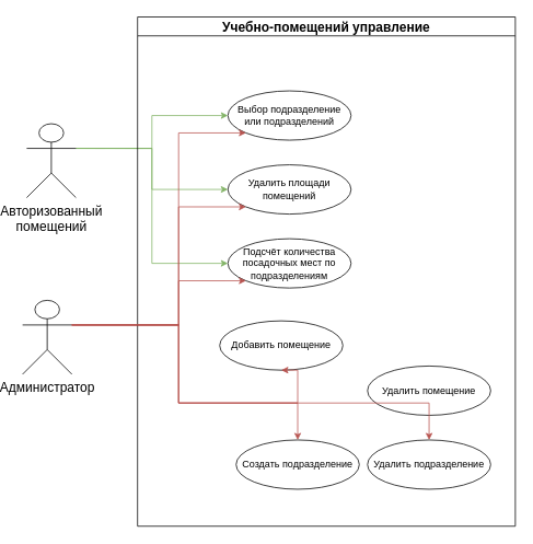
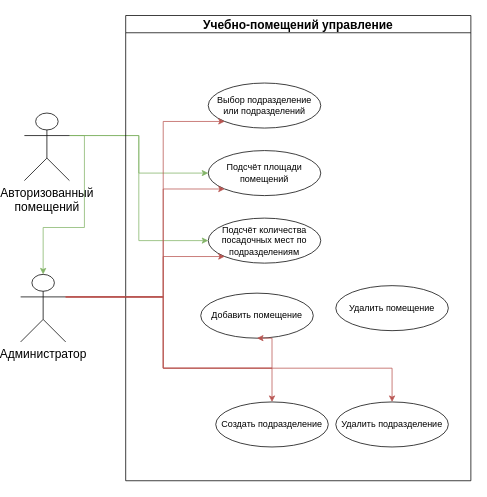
  <mxCell id="0" />
  <mxCell id="1" parent="0" />
  <mxCell id="2" value="Выбор подразделение или подразделений" style="ellipse;whiteSpace=wrap;html=1;" parent="1" vertex="1"><mxGeometry x="270" y="110" width="150" height="60" as="geometry" /></mxCell>
- <mxCell id="3" value="Удалить площади помещений" style="ellipse;whiteSpace=wrap;html=1;" parent="1" vertex="1"><mxGeometry x="270" y="200" width="150" height="60" as="geometry" /></mxCell>
+ <mxCell id="3" value="Подсчёт площади помещений" style="ellipse;whiteSpace=wrap;html=1;" parent="1" vertex="1"><mxGeometry x="270" y="200" width="150" height="60" as="geometry" /></mxCell>
  <mxCell id="4" value="Подсчёт количества посадочных мест по подразделениям" style="ellipse;whiteSpace=wrap;html=1;" parent="1" vertex="1"><mxGeometry x="270" y="290" width="150" height="60" as="geometry" /></mxCell>
- <mxCell id="5" style="edgeStyle=orthogonalEdgeStyle;rounded=0;orthogonalLoop=1;jettySize=auto;html=1;exitX=1;exitY=0.333;exitDx=0;exitDy=0;exitPerimeter=0;entryX=0;entryY=0.5;entryDx=0;entryDy=0;fontSize=16;fillColor=#d5e8d4;strokeColor=#82b366;" parent="1" source="8" target="2" edge="1"><mxGeometry relative="1" as="geometry" /></mxCell>
+ <mxCell id="5" style="edgeStyle=orthogonalEdgeStyle;rounded=0;orthogonalLoop=1;jettySize=auto;html=1;exitX=1;exitY=0.333;exitDx=0;exitDy=0;exitPerimeter=0;fontSize=16;fillColor=#d5e8d4;strokeColor=#82b366;" parent="1" source="8" target="12" edge="1"><mxGeometry relative="1" as="geometry" /></mxCell>
  <mxCell id="6" style="edgeStyle=orthogonalEdgeStyle;rounded=0;orthogonalLoop=1;jettySize=auto;html=1;exitX=1;exitY=0.333;exitDx=0;exitDy=0;exitPerimeter=0;fontSize=16;fillColor=#d5e8d4;strokeColor=#82b366;" parent="1" source="8" target="3" edge="1"><mxGeometry relative="1" as="geometry" /></mxCell>
  <mxCell id="7" style="edgeStyle=orthogonalEdgeStyle;rounded=0;orthogonalLoop=1;jettySize=auto;html=1;exitX=1;exitY=0.333;exitDx=0;exitDy=0;exitPerimeter=0;entryX=0;entryY=0.5;entryDx=0;entryDy=0;fontSize=16;fillColor=#d5e8d4;strokeColor=#82b366;" parent="1" source="8" target="4" edge="1"><mxGeometry relative="1" as="geometry" /></mxCell>
  <mxCell id="8" value="Авторизованный &lt;br&gt;помещений" style="shape=umlActor;verticalLabelPosition=bottom;verticalAlign=top;html=1;outlineConnect=0;fontSize=16;" parent="1" vertex="1"><mxGeometry x="25" y="150" width="60" height="90" as="geometry" /></mxCell>
  <mxCell id="9" style="edgeStyle=orthogonalEdgeStyle;rounded=0;orthogonalLoop=1;jettySize=auto;html=1;exitX=1;exitY=0.333;exitDx=0;exitDy=0;exitPerimeter=0;entryX=0;entryY=1;entryDx=0;entryDy=0;fontSize=16;fillColor=#f8cecc;strokeColor=#b85450;" parent="1" source="12" target="3" edge="1"><mxGeometry relative="1" as="geometry"><Array as="points"><mxPoint x="210" y="395" /><mxPoint x="210" y="251" /></Array></mxGeometry></mxCell>
  <mxCell id="10" style="edgeStyle=orthogonalEdgeStyle;rounded=0;orthogonalLoop=1;jettySize=auto;html=1;exitX=1;exitY=0.333;exitDx=0;exitDy=0;exitPerimeter=0;entryX=0;entryY=1;entryDx=0;entryDy=0;fontSize=16;fillColor=#f8cecc;strokeColor=#b85450;" parent="1" source="12" target="2" edge="1"><mxGeometry relative="1" as="geometry"><Array as="points"><mxPoint x="210" y="395" /><mxPoint x="210" y="161" /></Array></mxGeometry></mxCell>
  <mxCell id="11" style="edgeStyle=orthogonalEdgeStyle;rounded=0;orthogonalLoop=1;jettySize=auto;html=1;exitX=1;exitY=0.333;exitDx=0;exitDy=0;exitPerimeter=0;entryX=0;entryY=1;entryDx=0;entryDy=0;fontSize=16;fillColor=#f8cecc;strokeColor=#b85450;" parent="1" source="12" target="4" edge="1"><mxGeometry relative="1" as="geometry"><Array as="points"><mxPoint x="210" y="395" /><mxPoint x="210" y="341" /></Array></mxGeometry></mxCell>
  <mxCell id="12" value="Администратор" style="shape=umlActor;verticalLabelPosition=bottom;verticalAlign=top;html=1;outlineConnect=0;fontSize=16;" parent="1" vertex="1"><mxGeometry x="20" y="365" width="60" height="90" as="geometry" /></mxCell>
  <mxCell id="13" value="Учебно-помещений управление" style="swimlane;fontSize=16;" parent="1" vertex="1"><mxGeometry x="160" y="20" width="460" height="620" as="geometry" /></mxCell>
  <mxCell id="14" value="Создать подразделение" style="ellipse;whiteSpace=wrap;html=1;" parent="13" vertex="1"><mxGeometry x="120" y="515" width="150" height="60" as="geometry" /></mxCell>
- <mxCell id="15" value="Удалить помещение" style="ellipse;whiteSpace=wrap;html=1;" vertex="1" parent="13"><mxGeometry x="280" y="425" width="150" height="60" as="geometry" /></mxCell>
+ <mxCell id="15" value="Удалить помещение" style="ellipse;whiteSpace=wrap;html=1;" vertex="1" parent="13"><mxGeometry x="280" y="360" width="150" height="60" as="geometry" /></mxCell>
  <mxCell id="16" value="Удалить подразделение" style="ellipse;whiteSpace=wrap;html=1;" vertex="1" parent="13"><mxGeometry x="280" y="515" width="150" height="60" as="geometry" /></mxCell>
  <mxCell id="17" value="Добавить помещение" style="ellipse;whiteSpace=wrap;html=1;" parent="13" vertex="1"><mxGeometry x="100" y="370" width="150" height="60" as="geometry" /></mxCell>
  <mxCell id="18" style="edgeStyle=orthogonalEdgeStyle;rounded=0;orthogonalLoop=1;jettySize=auto;html=1;exitX=1;exitY=0.333;exitDx=0;exitDy=0;exitPerimeter=0;entryX=0.5;entryY=0;entryDx=0;entryDy=0;fontSize=16;fillColor=#f8cecc;strokeColor=#b85450;" edge="1" parent="13" target="16"><mxGeometry relative="1" as="geometry"><Array as="points"><mxPoint x="50" y="375" /><mxPoint x="50" y="470" /><mxPoint x="355" y="470" /></Array><mxPoint x="-80" y="375" as="sourcePoint" /><mxPoint x="355" y="420" as="targetPoint" /></mxGeometry></mxCell>
  <mxCell id="19" style="edgeStyle=orthogonalEdgeStyle;rounded=0;orthogonalLoop=1;jettySize=auto;html=1;exitX=1;exitY=0.333;exitDx=0;exitDy=0;exitPerimeter=0;entryX=0.5;entryY=1;entryDx=0;entryDy=0;fontSize=16;fillColor=#f8cecc;strokeColor=#b85450;" edge="1" parent="1" source="12" target="17"><mxGeometry relative="1" as="geometry"><Array as="points"><mxPoint x="210" y="395" /><mxPoint x="210" y="490" /><mxPoint x="355" y="490" /></Array><mxPoint x="90" y="405" as="sourcePoint" /><mxPoint x="301.967" y="351.213" as="targetPoint" /></mxGeometry></mxCell>
  <mxCell id="20" style="edgeStyle=orthogonalEdgeStyle;rounded=0;orthogonalLoop=1;jettySize=auto;html=1;exitX=1;exitY=0.333;exitDx=0;exitDy=0;exitPerimeter=0;entryX=0.5;entryY=0;entryDx=0;entryDy=0;fontSize=16;fillColor=#f8cecc;strokeColor=#b85450;" edge="1" parent="1" source="12" target="14"><mxGeometry relative="1" as="geometry"><Array as="points"><mxPoint x="210" y="395" /><mxPoint x="210" y="490" /><mxPoint x="355" y="490" /></Array><mxPoint x="90" y="405" as="sourcePoint" /><mxPoint x="365" y="450" as="targetPoint" /></mxGeometry></mxCell>
